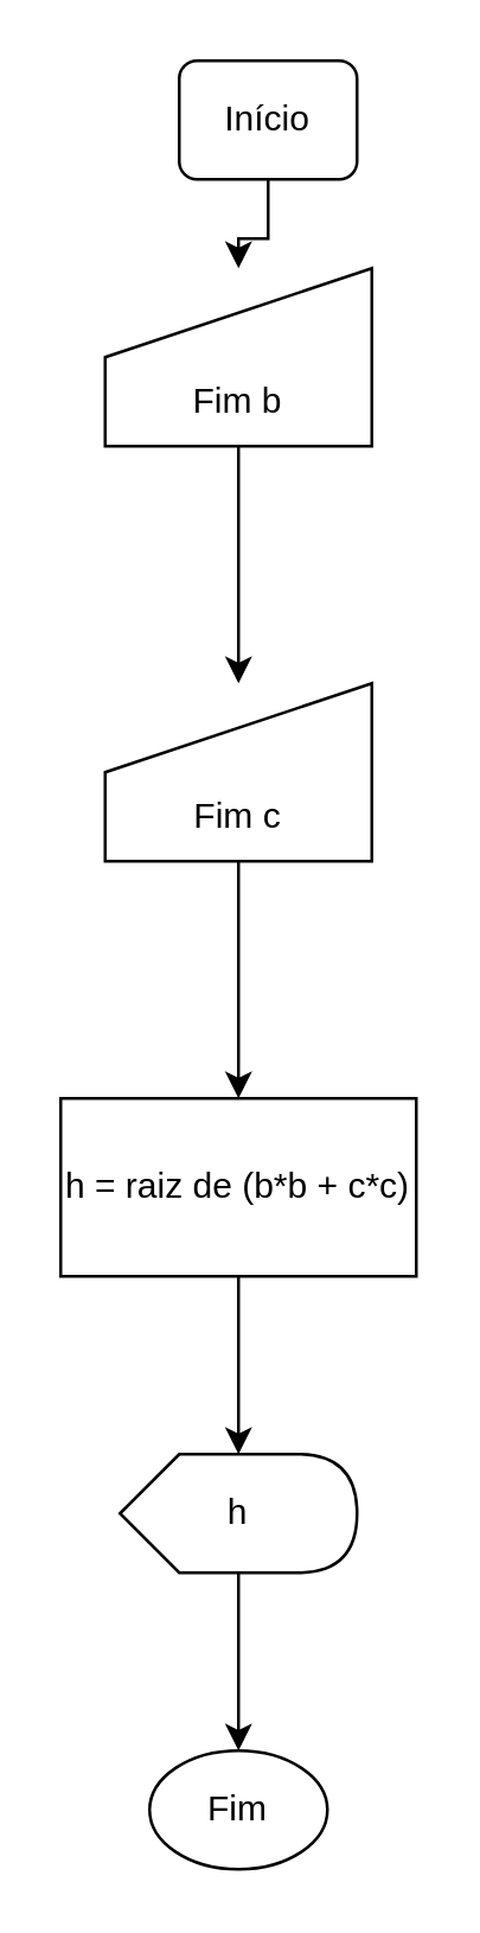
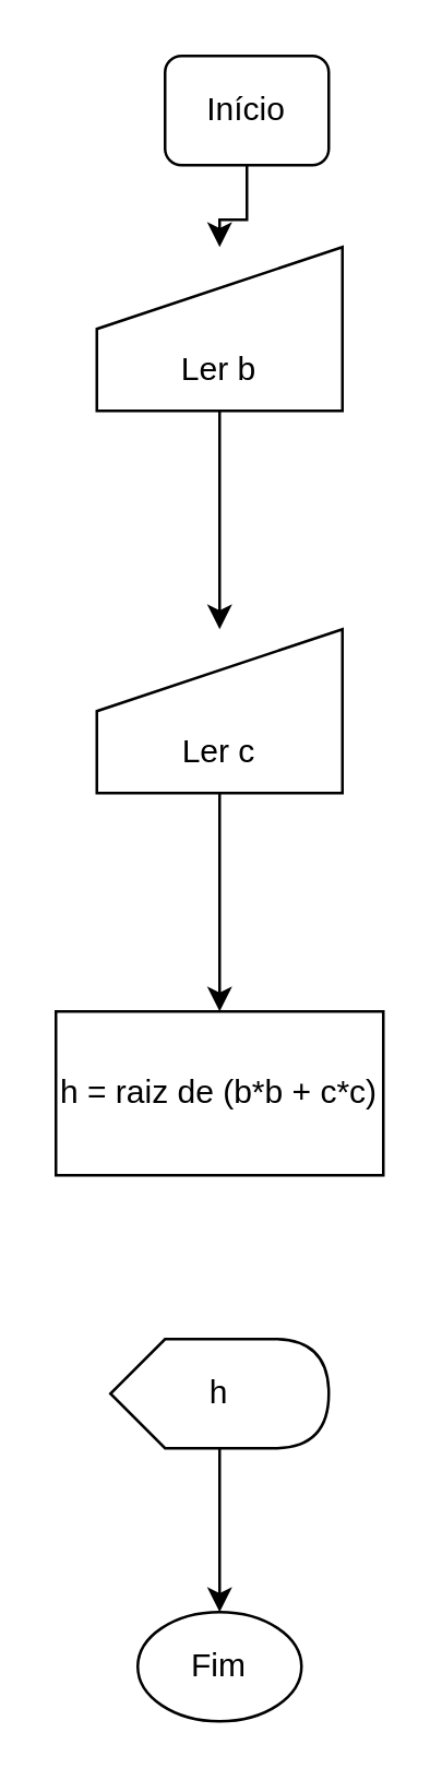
  <mxCell id="0" />
  <mxCell id="1" parent="0" />
  <mxCell id="2" value="" style="edgeStyle=orthogonalEdgeStyle;rounded=0;orthogonalLoop=1;jettySize=auto;html=1;" edge="1" parent="1" source="3" target="5"><mxGeometry relative="1" as="geometry" /></mxCell>
  <mxCell id="3" value="Início" style="rounded=1;whiteSpace=wrap;html=1;fontSize=12;glass=0;strokeWidth=1;shadow=0;" vertex="1" parent="1"><mxGeometry x="60" y="20" width="60" height="40" as="geometry" /></mxCell>
  <mxCell id="4" value="" style="edgeStyle=orthogonalEdgeStyle;rounded=0;orthogonalLoop=1;jettySize=auto;html=1;" edge="1" parent="1" source="5" target="7"><mxGeometry relative="1" as="geometry" /></mxCell>
- <mxCell id="5" value="&lt;div&gt;&lt;br&gt;&lt;/div&gt;&lt;div&gt;&lt;br&gt;&lt;/div&gt;Fim b" style="shape=manualInput;whiteSpace=wrap;html=1;" vertex="1" parent="1"><mxGeometry x="35" y="90" width="90" height="60" as="geometry" /></mxCell>
+ <mxCell id="5" value="&lt;div&gt;&lt;br&gt;&lt;/div&gt;&lt;div&gt;&lt;br&gt;&lt;/div&gt;Ler b" style="shape=manualInput;whiteSpace=wrap;html=1;" vertex="1" parent="1"><mxGeometry x="35" y="90" width="90" height="60" as="geometry" /></mxCell>
  <mxCell id="6" value="" style="edgeStyle=orthogonalEdgeStyle;rounded=0;orthogonalLoop=1;jettySize=auto;html=1;" edge="1" parent="1" source="7" target="9"><mxGeometry relative="1" as="geometry" /></mxCell>
- <mxCell id="7" value="&lt;div&gt;&lt;br&gt;&lt;/div&gt;&lt;div&gt;&lt;br&gt;&lt;/div&gt;Fim c" style="shape=manualInput;whiteSpace=wrap;html=1;" vertex="1" parent="1"><mxGeometry x="35" y="230" width="90" height="60" as="geometry" /></mxCell>
- <mxCell id="8" value="" style="edgeStyle=orthogonalEdgeStyle;rounded=0;orthogonalLoop=1;jettySize=auto;html=1;" edge="1" parent="1" source="9" target="11"><mxGeometry relative="1" as="geometry" /></mxCell>
+ <mxCell id="7" value="&lt;div&gt;&lt;br&gt;&lt;/div&gt;&lt;div&gt;&lt;br&gt;&lt;/div&gt;Ler c" style="shape=manualInput;whiteSpace=wrap;html=1;" vertex="1" parent="1"><mxGeometry x="35" y="230" width="90" height="60" as="geometry" /></mxCell>
  <mxCell id="9" value="h = raiz de (b*b + c*c)" style="whiteSpace=wrap;html=1;" vertex="1" parent="1"><mxGeometry x="20" y="370" width="120" height="60" as="geometry" /></mxCell>
  <mxCell id="10" value="" style="edgeStyle=orthogonalEdgeStyle;rounded=0;orthogonalLoop=1;jettySize=auto;html=1;" edge="1" parent="1" source="11" target="12"><mxGeometry relative="1" as="geometry" /></mxCell>
  <mxCell id="11" value="h" style="shape=display;whiteSpace=wrap;html=1;" vertex="1" parent="1"><mxGeometry x="40" y="490" width="80" height="40" as="geometry" /></mxCell>
  <mxCell id="12" value="Fim" style="ellipse;whiteSpace=wrap;html=1;fontSize=12;glass=0;strokeWidth=1;shadow=0;" vertex="1" parent="1"><mxGeometry x="50" y="590" width="60" height="40" as="geometry" /></mxCell>
